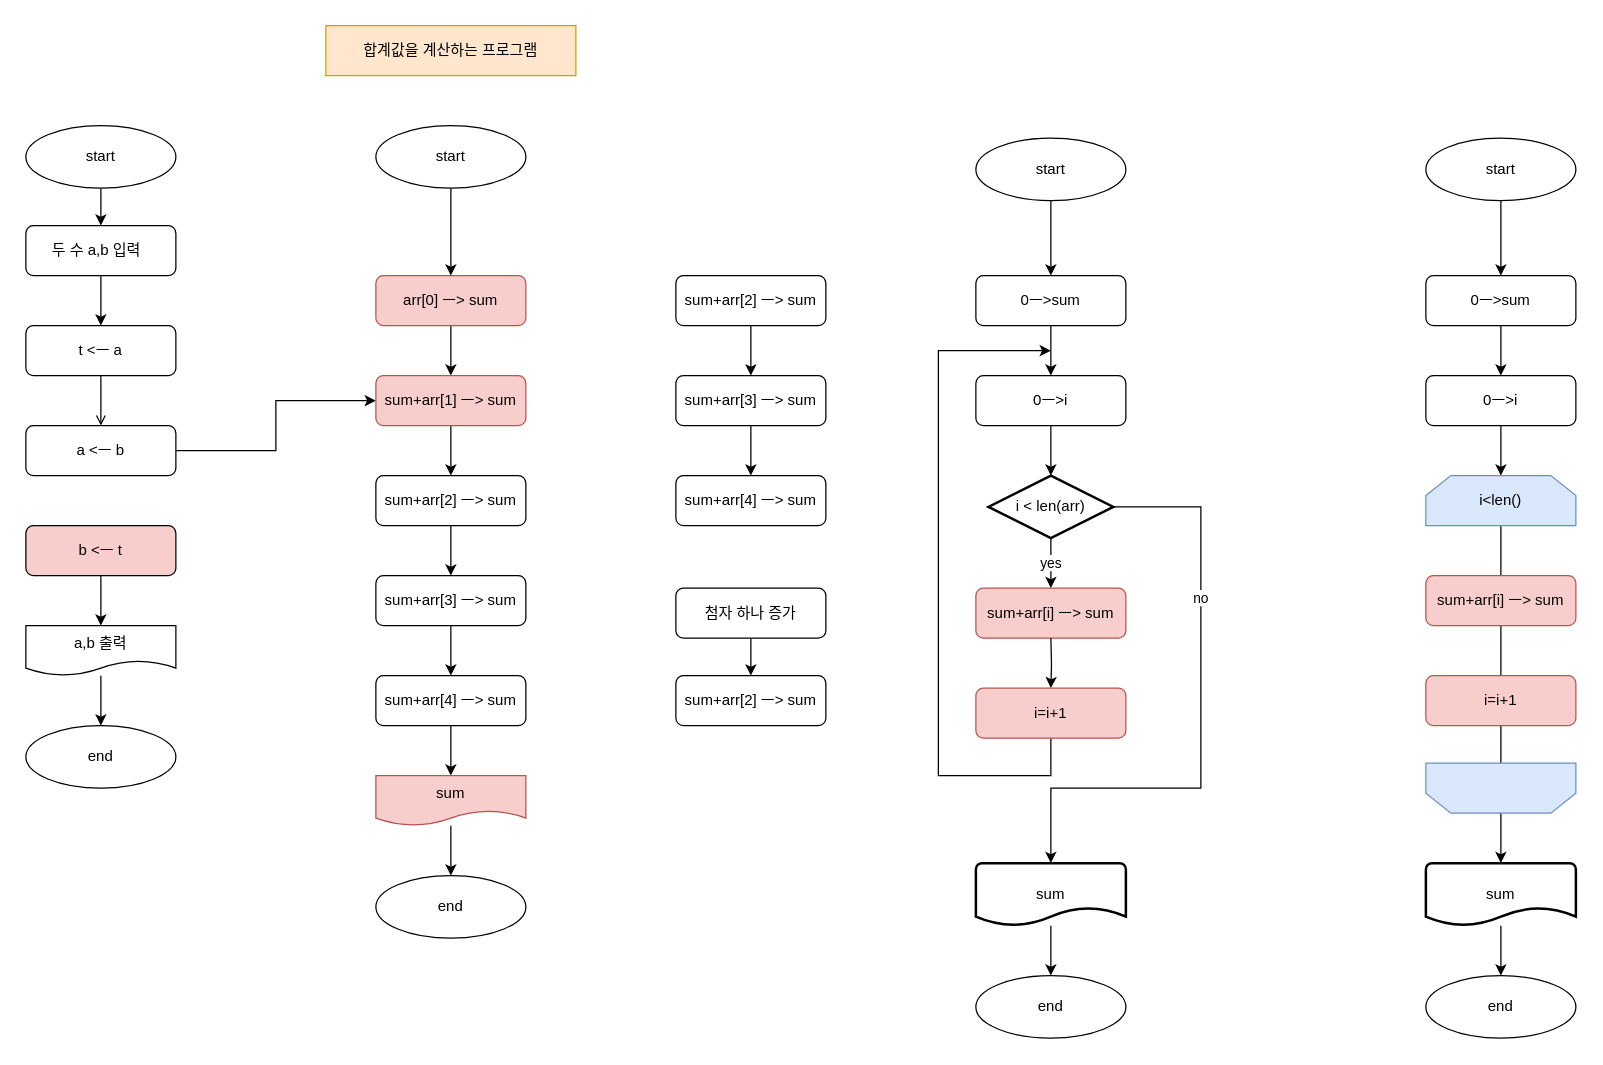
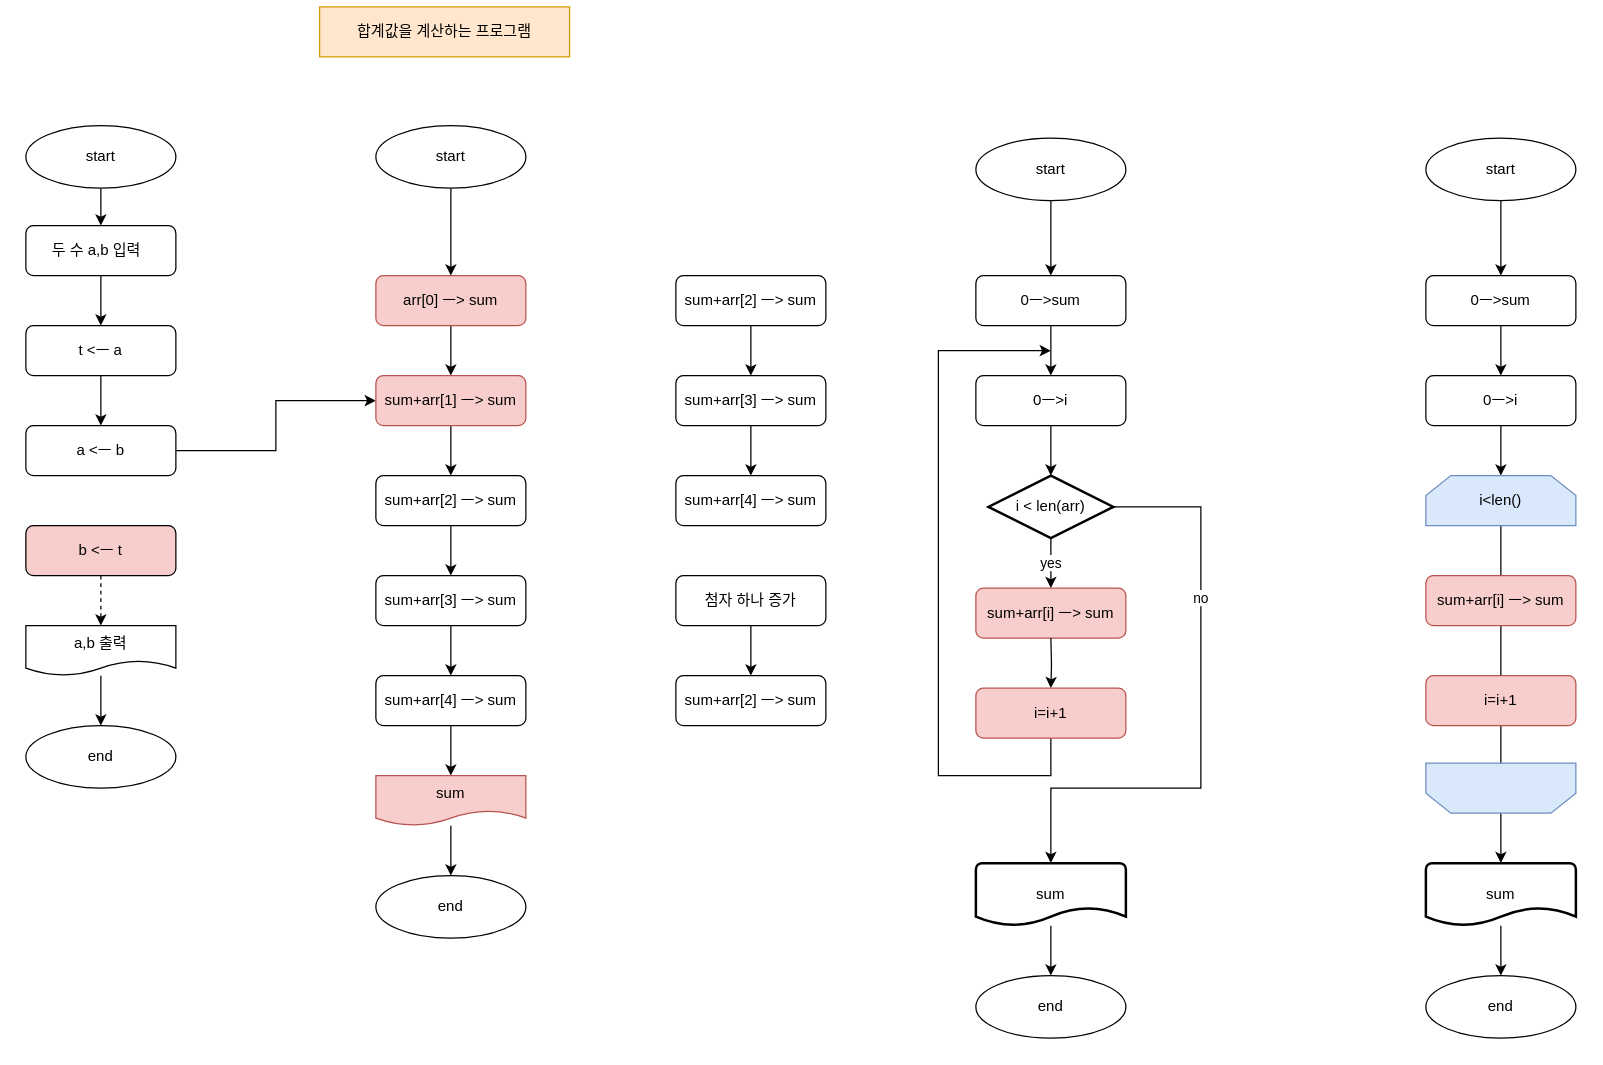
  <mxCell id="0" />
  <mxCell id="1" parent="0" />
  <mxCell id="2" style="edgeStyle=orthogonalEdgeStyle;rounded=0;orthogonalLoop=1;jettySize=auto;html=1;" edge="1" parent="1" source="3" target="8"><mxGeometry relative="1" as="geometry" /></mxCell>
  <mxCell id="3" value="두 수 a,b 입력&amp;nbsp;&amp;nbsp;" style="rounded=1;whiteSpace=wrap;html=1;" vertex="1" parent="1"><mxGeometry x="20" y="180" width="120" height="40" as="geometry" /></mxCell>
  <mxCell id="4" style="edgeStyle=orthogonalEdgeStyle;rounded=0;orthogonalLoop=1;jettySize=auto;html=1;entryX=0.5;entryY=0;entryDx=0;entryDy=0;" edge="1" parent="1" source="5" target="3"><mxGeometry relative="1" as="geometry" /></mxCell>
  <mxCell id="5" value="start" style="ellipse;whiteSpace=wrap;html=1;" vertex="1" parent="1"><mxGeometry x="20" y="100" width="120" height="50" as="geometry" /></mxCell>
  <mxCell id="6" value="end" style="ellipse;whiteSpace=wrap;html=1;" vertex="1" parent="1"><mxGeometry x="20" y="580" width="120" height="50" as="geometry" /></mxCell>
- <mxCell id="7" style="edgeStyle=orthogonalEdgeStyle;rounded=0;orthogonalLoop=1;jettySize=auto;html=1;endArrow=open;" edge="1" parent="1" source="8" target="10"><mxGeometry relative="1" as="geometry" /></mxCell>
+ <mxCell id="7" style="edgeStyle=orthogonalEdgeStyle;rounded=0;orthogonalLoop=1;jettySize=auto;html=1;" edge="1" parent="1" source="8" target="10"><mxGeometry relative="1" as="geometry" /></mxCell>
  <mxCell id="8" value="t &amp;lt;ㅡ a" style="rounded=1;whiteSpace=wrap;html=1;" vertex="1" parent="1"><mxGeometry x="20" y="260" width="120" height="40" as="geometry" /></mxCell>
  <mxCell id="9" style="edgeStyle=orthogonalEdgeStyle;rounded=0;orthogonalLoop=1;jettySize=auto;html=1;" edge="1" parent="1" source="10" target="21"><mxGeometry relative="1" as="geometry" /></mxCell>
  <mxCell id="10" value="a &amp;lt;ㅡ b" style="rounded=1;whiteSpace=wrap;html=1;" vertex="1" parent="1"><mxGeometry x="20" y="340" width="120" height="40" as="geometry" /></mxCell>
- <mxCell id="11" style="edgeStyle=orthogonalEdgeStyle;rounded=0;orthogonalLoop=1;jettySize=auto;html=1;" edge="1" parent="1" source="12" target="14"><mxGeometry relative="1" as="geometry" /></mxCell>
+ <mxCell id="11" style="edgeStyle=orthogonalEdgeStyle;rounded=0;orthogonalLoop=1;jettySize=auto;html=1;dashed=1;" edge="1" parent="1" source="12" target="14"><mxGeometry relative="1" as="geometry" /></mxCell>
  <mxCell id="12" value="b &amp;lt;ㅡ t" style="rounded=1;whiteSpace=wrap;html=1;fillColor=#f8cecc;" vertex="1" parent="1"><mxGeometry x="20" y="420" width="120" height="40" as="geometry" /></mxCell>
  <mxCell id="13" style="edgeStyle=orthogonalEdgeStyle;rounded=0;orthogonalLoop=1;jettySize=auto;html=1;" edge="1" parent="1" source="14" target="6"><mxGeometry relative="1" as="geometry" /></mxCell>
  <mxCell id="14" value="a,b 출력" style="shape=document;whiteSpace=wrap;html=1;boundedLbl=1;" vertex="1" parent="1"><mxGeometry x="20" y="500" width="120" height="40" as="geometry" /></mxCell>
- <mxCell id="15" value="합계값을 계산하는 프로그램" style="rounded=0;whiteSpace=wrap;html=1;fillColor=#ffe6cc;strokeColor=#d79b00;" vertex="1" parent="1"><mxGeometry x="260" y="20" width="200" height="40" as="geometry" /></mxCell>
+ <mxCell id="15" value="합계값을 계산하는 프로그램" style="rounded=0;whiteSpace=wrap;html=1;fillColor=#ffe6cc;strokeColor=#d79b00;" vertex="1" parent="1"><mxGeometry x="255" y="5" width="200" height="40" as="geometry" /></mxCell>
  <mxCell id="16" style="edgeStyle=orthogonalEdgeStyle;rounded=0;orthogonalLoop=1;jettySize=auto;html=1;entryX=0.5;entryY=0;entryDx=0;entryDy=0;" edge="1" parent="1" source="17" target="21"><mxGeometry relative="1" as="geometry" /></mxCell>
  <mxCell id="17" value="arr[0] ㅡ&amp;gt; sum" style="rounded=1;whiteSpace=wrap;html=1;fillColor=#f8cecc;strokeColor=#b85450;" vertex="1" parent="1"><mxGeometry x="300" y="220" width="120" height="40" as="geometry" /></mxCell>
  <mxCell id="18" style="edgeStyle=orthogonalEdgeStyle;rounded=0;orthogonalLoop=1;jettySize=auto;html=1;entryX=0.5;entryY=0;entryDx=0;entryDy=0;" edge="1" parent="1" source="19" target="17"><mxGeometry relative="1" as="geometry" /></mxCell>
  <mxCell id="19" value="start" style="ellipse;whiteSpace=wrap;html=1;" vertex="1" parent="1"><mxGeometry x="300" y="100" width="120" height="50" as="geometry" /></mxCell>
  <mxCell id="20" style="edgeStyle=orthogonalEdgeStyle;rounded=0;orthogonalLoop=1;jettySize=auto;html=1;" edge="1" parent="1" source="21" target="23"><mxGeometry relative="1" as="geometry" /></mxCell>
  <mxCell id="21" value="sum+arr[1] ㅡ&amp;gt; sum" style="rounded=1;whiteSpace=wrap;html=1;fillColor=#f8cecc;strokeColor=#b85450;" vertex="1" parent="1"><mxGeometry x="300" y="300" width="120" height="40" as="geometry" /></mxCell>
  <mxCell id="22" style="edgeStyle=orthogonalEdgeStyle;rounded=0;orthogonalLoop=1;jettySize=auto;html=1;" edge="1" parent="1" source="23" target="25"><mxGeometry relative="1" as="geometry" /></mxCell>
  <mxCell id="23" value="sum+arr[2] ㅡ&amp;gt; sum" style="rounded=1;whiteSpace=wrap;html=1;" vertex="1" parent="1"><mxGeometry x="300" y="380" width="120" height="40" as="geometry" /></mxCell>
  <mxCell id="24" style="edgeStyle=orthogonalEdgeStyle;rounded=0;orthogonalLoop=1;jettySize=auto;html=1;" edge="1" parent="1" source="25" target="27"><mxGeometry relative="1" as="geometry" /></mxCell>
  <mxCell id="25" value="sum+arr[3] ㅡ&amp;gt; sum" style="rounded=1;whiteSpace=wrap;html=1;" vertex="1" parent="1"><mxGeometry x="300" y="460" width="120" height="40" as="geometry" /></mxCell>
  <mxCell id="26" style="edgeStyle=orthogonalEdgeStyle;rounded=0;orthogonalLoop=1;jettySize=auto;html=1;" edge="1" parent="1" source="27" target="29"><mxGeometry relative="1" as="geometry" /></mxCell>
  <mxCell id="27" value="sum+arr[4] ㅡ&amp;gt; sum" style="rounded=1;whiteSpace=wrap;html=1;" vertex="1" parent="1"><mxGeometry x="300" y="540" width="120" height="40" as="geometry" /></mxCell>
  <mxCell id="28" style="edgeStyle=orthogonalEdgeStyle;rounded=0;orthogonalLoop=1;jettySize=auto;html=1;" edge="1" parent="1" source="29" target="30"><mxGeometry relative="1" as="geometry" /></mxCell>
  <mxCell id="29" value="sum" style="shape=document;whiteSpace=wrap;html=1;boundedLbl=1;fillColor=#f8cecc;strokeColor=#b85450;" vertex="1" parent="1"><mxGeometry x="300" y="620" width="120" height="40" as="geometry" /></mxCell>
  <mxCell id="30" value="end" style="ellipse;whiteSpace=wrap;html=1;" vertex="1" parent="1"><mxGeometry x="300" y="700" width="120" height="50" as="geometry" /></mxCell>
  <mxCell id="31" style="edgeStyle=orthogonalEdgeStyle;rounded=0;orthogonalLoop=1;jettySize=auto;html=1;" edge="1" source="32" target="34" parent="1"><mxGeometry relative="1" as="geometry" /></mxCell>
  <mxCell id="32" value="sum+arr[2] ㅡ&amp;gt; sum" style="rounded=1;whiteSpace=wrap;html=1;" vertex="1" parent="1"><mxGeometry x="540" y="220" width="120" height="40" as="geometry" /></mxCell>
  <mxCell id="33" style="edgeStyle=orthogonalEdgeStyle;rounded=0;orthogonalLoop=1;jettySize=auto;html=1;" edge="1" source="34" target="35" parent="1"><mxGeometry relative="1" as="geometry" /></mxCell>
  <mxCell id="34" value="sum+arr[3] ㅡ&amp;gt; sum" style="rounded=1;whiteSpace=wrap;html=1;" vertex="1" parent="1"><mxGeometry x="540" y="300" width="120" height="40" as="geometry" /></mxCell>
  <mxCell id="35" value="sum+arr[4] ㅡ&amp;gt; sum" style="rounded=1;whiteSpace=wrap;html=1;" vertex="1" parent="1"><mxGeometry x="540" y="380" width="120" height="40" as="geometry" /></mxCell>
  <mxCell id="36" style="edgeStyle=orthogonalEdgeStyle;rounded=0;orthogonalLoop=1;jettySize=auto;html=1;" edge="1" source="37" target="38" parent="1"><mxGeometry relative="1" as="geometry" /></mxCell>
- <mxCell id="37" value="첨자 하나 증가" style="rounded=1;whiteSpace=wrap;html=1;" vertex="1" parent="1"><mxGeometry x="540" y="470" width="120" height="40" as="geometry" /></mxCell>
+ <mxCell id="37" value="첨자 하나 증가" style="rounded=1;whiteSpace=wrap;html=1;" vertex="1" parent="1"><mxGeometry x="540" y="460" width="120" height="40" as="geometry" /></mxCell>
  <mxCell id="38" value="sum+arr[2] ㅡ&amp;gt; sum" style="rounded=1;whiteSpace=wrap;html=1;" vertex="1" parent="1"><mxGeometry x="540" y="540" width="120" height="40" as="geometry" /></mxCell>
  <mxCell id="39" style="edgeStyle=orthogonalEdgeStyle;rounded=0;orthogonalLoop=1;jettySize=auto;html=1;" edge="1" source="40" target="42" parent="1"><mxGeometry relative="1" as="geometry" /></mxCell>
  <mxCell id="40" value="0ㅡ&amp;gt;sum" style="rounded=1;whiteSpace=wrap;html=1;" vertex="1" parent="1"><mxGeometry x="780" y="220" width="120" height="40" as="geometry" /></mxCell>
  <mxCell id="41" style="edgeStyle=orthogonalEdgeStyle;rounded=0;orthogonalLoop=1;jettySize=auto;html=1;" edge="1" parent="1" source="42" target="49"><mxGeometry relative="1" as="geometry" /></mxCell>
  <mxCell id="42" value="0ㅡ&amp;gt;i" style="rounded=1;whiteSpace=wrap;html=1;" vertex="1" parent="1"><mxGeometry x="780" y="300" width="120" height="40" as="geometry" /></mxCell>
  <mxCell id="43" value="sum+arr[i] ㅡ&amp;gt; sum" style="rounded=1;whiteSpace=wrap;html=1;fillColor=#f8cecc;strokeColor=#b85450;" vertex="1" parent="1"><mxGeometry x="780" y="470" width="120" height="40" as="geometry" /></mxCell>
  <mxCell id="44" style="edgeStyle=orthogonalEdgeStyle;rounded=0;orthogonalLoop=1;jettySize=auto;html=1;" edge="1" target="46" parent="1"><mxGeometry relative="1" as="geometry"><mxPoint x="840" y="510" as="sourcePoint" /></mxGeometry></mxCell>
  <mxCell id="45" style="edgeStyle=orthogonalEdgeStyle;rounded=0;orthogonalLoop=1;jettySize=auto;html=1;" edge="1" parent="1" source="46"><mxGeometry relative="1" as="geometry"><mxPoint x="840" y="280" as="targetPoint" /><Array as="points"><mxPoint x="840" y="620" /><mxPoint x="750" y="620" /><mxPoint x="750" y="280" /></Array></mxGeometry></mxCell>
  <mxCell id="46" value="i=i+1" style="rounded=1;whiteSpace=wrap;html=1;fillColor=#f8cecc;strokeColor=#b85450;" vertex="1" parent="1"><mxGeometry x="780" y="550" width="120" height="40" as="geometry" /></mxCell>
  <mxCell id="47" value="no" style="edgeStyle=orthogonalEdgeStyle;rounded=0;orthogonalLoop=1;jettySize=auto;html=1;entryX=0.5;entryY=0;entryDx=0;entryDy=0;entryPerimeter=0;" edge="1" parent="1" source="49" target="51"><mxGeometry x="-0.398" relative="1" as="geometry"><mxPoint x="990" y="660" as="targetPoint" /><Array as="points"><mxPoint x="960" y="405" /><mxPoint x="960" y="630" /><mxPoint x="840" y="630" /></Array><mxPoint as="offset" /></mxGeometry></mxCell>
  <mxCell id="48" value="yes" style="edgeStyle=orthogonalEdgeStyle;rounded=0;orthogonalLoop=1;jettySize=auto;html=1;exitX=0.5;exitY=1;exitDx=0;exitDy=0;exitPerimeter=0;entryX=0.5;entryY=0;entryDx=0;entryDy=0;" edge="1" parent="1" source="49" target="43"><mxGeometry relative="1" as="geometry" /></mxCell>
  <mxCell id="49" value="i &amp;lt; len(arr)" style="strokeWidth=2;html=1;shape=mxgraph.flowchart.decision;whiteSpace=wrap;" vertex="1" parent="1"><mxGeometry x="790" y="380" width="100" height="50" as="geometry" /></mxCell>
  <mxCell id="50" style="edgeStyle=orthogonalEdgeStyle;rounded=0;orthogonalLoop=1;jettySize=auto;html=1;entryX=0.5;entryY=0;entryDx=0;entryDy=0;" edge="1" parent="1" source="51" target="52"><mxGeometry relative="1" as="geometry" /></mxCell>
  <mxCell id="51" value="sum" style="strokeWidth=2;html=1;shape=mxgraph.flowchart.document2;whiteSpace=wrap;size=0.287;" vertex="1" parent="1"><mxGeometry x="780" y="690" width="120" height="50" as="geometry" /></mxCell>
  <mxCell id="52" value="end" style="ellipse;whiteSpace=wrap;html=1;" vertex="1" parent="1"><mxGeometry x="780" y="780" width="120" height="50" as="geometry" /></mxCell>
  <mxCell id="53" style="edgeStyle=orthogonalEdgeStyle;rounded=0;orthogonalLoop=1;jettySize=auto;html=1;" edge="1" parent="1" source="54" target="40"><mxGeometry relative="1" as="geometry" /></mxCell>
  <mxCell id="54" value="start" style="ellipse;whiteSpace=wrap;html=1;" vertex="1" parent="1"><mxGeometry x="780" y="110" width="120" height="50" as="geometry" /></mxCell>
  <mxCell id="55" style="edgeStyle=orthogonalEdgeStyle;rounded=0;orthogonalLoop=1;jettySize=auto;html=1;" edge="1" source="56" target="58" parent="1"><mxGeometry relative="1" as="geometry" /></mxCell>
  <mxCell id="56" value="0ㅡ&amp;gt;sum" style="rounded=1;whiteSpace=wrap;html=1;" vertex="1" parent="1"><mxGeometry x="1140" y="220" width="120" height="40" as="geometry" /></mxCell>
  <mxCell id="57" style="edgeStyle=orthogonalEdgeStyle;rounded=0;orthogonalLoop=1;jettySize=auto;html=1;" edge="1" source="58" parent="1"><mxGeometry relative="1" as="geometry"><mxPoint x="1200" y="380" as="targetPoint" /></mxGeometry></mxCell>
  <mxCell id="58" value="0ㅡ&amp;gt;i" style="rounded=1;whiteSpace=wrap;html=1;" vertex="1" parent="1"><mxGeometry x="1140" y="300" width="120" height="40" as="geometry" /></mxCell>
  <mxCell id="59" style="edgeStyle=orthogonalEdgeStyle;rounded=0;orthogonalLoop=1;jettySize=auto;html=1;entryX=0.5;entryY=0;entryDx=0;entryDy=0;" edge="1" source="60" target="61" parent="1"><mxGeometry relative="1" as="geometry" /></mxCell>
  <mxCell id="60" value="sum" style="strokeWidth=2;html=1;shape=mxgraph.flowchart.document2;whiteSpace=wrap;size=0.287;" vertex="1" parent="1"><mxGeometry x="1140" y="690" width="120" height="50" as="geometry" /></mxCell>
  <mxCell id="61" value="end" style="ellipse;whiteSpace=wrap;html=1;" vertex="1" parent="1"><mxGeometry x="1140" y="780" width="120" height="50" as="geometry" /></mxCell>
  <mxCell id="62" style="edgeStyle=orthogonalEdgeStyle;rounded=0;orthogonalLoop=1;jettySize=auto;html=1;" edge="1" source="63" target="56" parent="1"><mxGeometry relative="1" as="geometry" /></mxCell>
  <mxCell id="63" value="start" style="ellipse;whiteSpace=wrap;html=1;" vertex="1" parent="1"><mxGeometry x="1140" y="110" width="120" height="50" as="geometry" /></mxCell>
  <mxCell id="64" style="edgeStyle=orthogonalEdgeStyle;rounded=0;orthogonalLoop=1;jettySize=auto;html=1;" edge="1" parent="1" source="65" target="60"><mxGeometry relative="1" as="geometry" /></mxCell>
  <mxCell id="65" value="i&amp;lt;len()" style="shape=loopLimit;whiteSpace=wrap;html=1;fillColor=#dae8fc;strokeColor=#6c8ebf;" vertex="1" parent="1"><mxGeometry x="1140" y="380" width="120" height="40" as="geometry" /></mxCell>
  <mxCell id="66" value="" style="shape=loopLimit;whiteSpace=wrap;html=1;rotation=-180;fillColor=#dae8fc;strokeColor=#6c8ebf;" vertex="1" parent="1"><mxGeometry x="1140" y="610" width="120" height="40" as="geometry" /></mxCell>
  <mxCell id="67" value="sum+arr[i] ㅡ&amp;gt; sum" style="rounded=1;whiteSpace=wrap;html=1;fillColor=#f8cecc;strokeColor=#b85450;" vertex="1" parent="1"><mxGeometry x="1140" y="460" width="120" height="40" as="geometry" /></mxCell>
  <mxCell id="68" value="i=i+1" style="rounded=1;whiteSpace=wrap;html=1;fillColor=#f8cecc;strokeColor=#b85450;" vertex="1" parent="1"><mxGeometry x="1140" y="540" width="120" height="40" as="geometry" /></mxCell>
